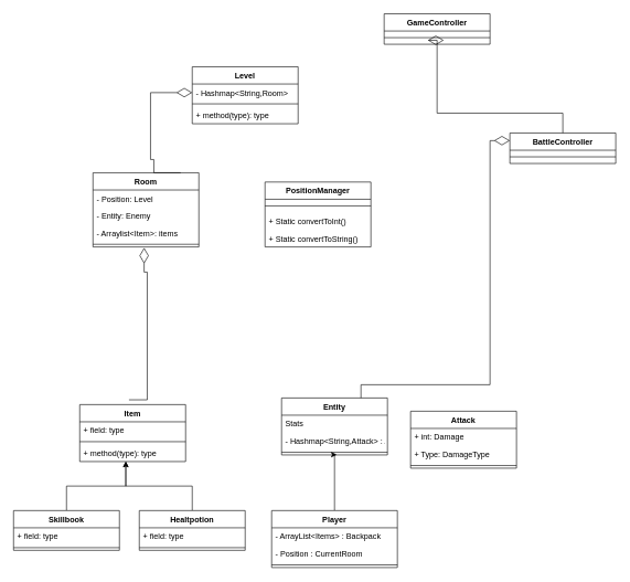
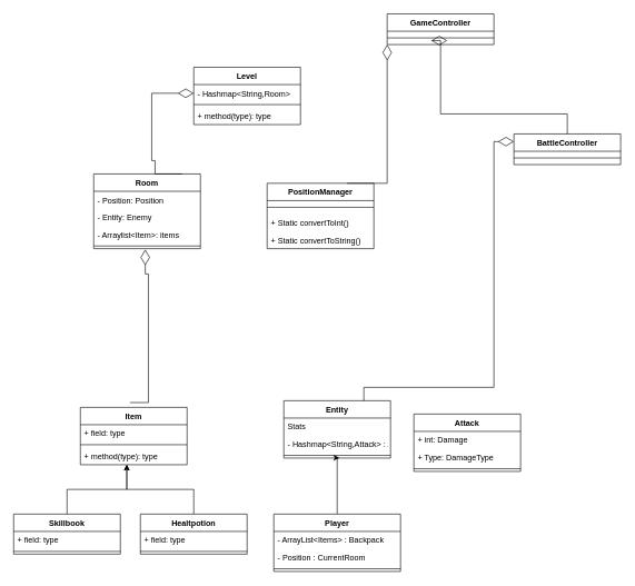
  <mxCell id="0" />
  <mxCell id="1" parent="0" />
  <mxCell id="2" value="Level" style="swimlane;fontStyle=1;align=center;verticalAlign=top;childLayout=stackLayout;horizontal=1;startSize=26;horizontalStack=0;resizeParent=1;resizeParentMax=0;resizeLast=0;collapsible=1;marginBottom=0;" vertex="1" parent="1"><mxGeometry x="290" y="100" width="160" height="86" as="geometry" /></mxCell>
  <mxCell id="3" value="- Hashmap&lt;String,Room&gt;" style="text;strokeColor=none;fillColor=none;align=left;verticalAlign=top;spacingLeft=4;spacingRight=4;overflow=hidden;rotatable=0;points=[[0,0.5],[1,0.5]];portConstraint=eastwest;" vertex="1" parent="2"><mxGeometry y="26" width="160" height="26" as="geometry" /></mxCell>
  <mxCell id="4" value="" style="line;strokeWidth=1;fillColor=none;align=left;verticalAlign=middle;spacingTop=-1;spacingLeft=3;spacingRight=3;rotatable=0;labelPosition=right;points=[];portConstraint=eastwest;" vertex="1" parent="2"><mxGeometry y="52" width="160" height="8" as="geometry" /></mxCell>
  <mxCell id="5" value="+ method(type): type" style="text;strokeColor=none;fillColor=none;align=left;verticalAlign=top;spacingLeft=4;spacingRight=4;overflow=hidden;rotatable=0;points=[[0,0.5],[1,0.5]];portConstraint=eastwest;" vertex="1" parent="2"><mxGeometry y="60" width="160" height="26" as="geometry" /></mxCell>
  <mxCell id="6" value="Room" style="swimlane;fontStyle=1;align=center;verticalAlign=top;childLayout=stackLayout;horizontal=1;startSize=26;horizontalStack=0;resizeParent=1;resizeParentMax=0;resizeLast=0;collapsible=1;marginBottom=0;" vertex="1" parent="1"><mxGeometry x="140" y="260" width="160" height="112" as="geometry" /></mxCell>
- <mxCell id="7" value="- Position: Level" style="text;strokeColor=none;fillColor=none;align=left;verticalAlign=top;spacingLeft=4;spacingRight=4;overflow=hidden;rotatable=0;points=[[0,0.5],[1,0.5]];portConstraint=eastwest;" vertex="1" parent="6"><mxGeometry y="26" width="160" height="26" as="geometry" /></mxCell>
+ <mxCell id="7" value="- Position: Position" style="text;strokeColor=none;fillColor=none;align=left;verticalAlign=top;spacingLeft=4;spacingRight=4;overflow=hidden;rotatable=0;points=[[0,0.5],[1,0.5]];portConstraint=eastwest;" vertex="1" parent="6"><mxGeometry y="26" width="160" height="26" as="geometry" /></mxCell>
  <mxCell id="8" value="- Entity: Enemy" style="text;strokeColor=none;fillColor=none;align=left;verticalAlign=top;spacingLeft=4;spacingRight=4;overflow=hidden;rotatable=0;points=[[0,0.5],[1,0.5]];portConstraint=eastwest;" vertex="1" parent="6"><mxGeometry y="52" width="160" height="26" as="geometry" /></mxCell>
  <mxCell id="9" value="- Arraylist&lt;Item&gt;: items" style="text;strokeColor=none;fillColor=none;align=left;verticalAlign=top;spacingLeft=4;spacingRight=4;overflow=hidden;rotatable=0;points=[[0,0.5],[1,0.5]];portConstraint=eastwest;" vertex="1" parent="6"><mxGeometry y="78" width="160" height="26" as="geometry" /></mxCell>
  <mxCell id="10" value="" style="line;strokeWidth=1;fillColor=none;align=left;verticalAlign=middle;spacingTop=-1;spacingLeft=3;spacingRight=3;rotatable=0;labelPosition=right;points=[];portConstraint=eastwest;" vertex="1" parent="6"><mxGeometry y="104" width="160" height="8" as="geometry" /></mxCell>
  <mxCell id="11" value="PositionManager" style="swimlane;fontStyle=1;align=center;verticalAlign=top;childLayout=stackLayout;horizontal=1;startSize=26;horizontalStack=0;resizeParent=1;resizeParentMax=0;resizeLast=0;collapsible=1;marginBottom=0;" vertex="1" parent="1"><mxGeometry x="400" y="274" width="160" height="98" as="geometry" /></mxCell>
  <mxCell id="12" value="" style="line;strokeWidth=1;fillColor=none;align=left;verticalAlign=middle;spacingTop=-1;spacingLeft=3;spacingRight=3;rotatable=0;labelPosition=right;points=[];portConstraint=eastwest;" vertex="1" parent="11"><mxGeometry y="26" width="160" height="20" as="geometry" /></mxCell>
  <mxCell id="13" value="+ Static convertToInt()" style="text;strokeColor=none;fillColor=none;align=left;verticalAlign=top;spacingLeft=4;spacingRight=4;overflow=hidden;rotatable=0;points=[[0,0.5],[1,0.5]];portConstraint=eastwest;" vertex="1" parent="11"><mxGeometry y="46" width="160" height="26" as="geometry" /></mxCell>
  <mxCell id="14" value="+ Static convertToString()" style="text;strokeColor=none;fillColor=none;align=left;verticalAlign=top;spacingLeft=4;spacingRight=4;overflow=hidden;rotatable=0;points=[[0,0.5],[1,0.5]];portConstraint=eastwest;" vertex="1" parent="11"><mxGeometry y="72" width="160" height="26" as="geometry" /></mxCell>
  <mxCell id="15" style="edgeStyle=orthogonalEdgeStyle;rounded=0;orthogonalLoop=1;jettySize=auto;html=1;entryX=0.521;entryY=0.95;entryDx=0;entryDy=0;entryPerimeter=0;" edge="1" parent="1" source="16" target="35"><mxGeometry relative="1" as="geometry"><mxPoint x="504.84" y="729.998" as="targetPoint" /><Array as="points"><mxPoint x="505" y="686" /></Array></mxGeometry></mxCell>
  <mxCell id="16" value="Player" style="swimlane;fontStyle=1;align=center;verticalAlign=top;childLayout=stackLayout;horizontal=1;startSize=26;horizontalStack=0;resizeParent=1;resizeParentMax=0;resizeLast=0;collapsible=1;marginBottom=0;" vertex="1" parent="1"><mxGeometry x="410" y="770" width="190" height="86" as="geometry" /></mxCell>
  <mxCell id="17" value="- ArrayList&lt;Items&gt; : Backpack" style="text;strokeColor=none;fillColor=none;align=left;verticalAlign=top;spacingLeft=4;spacingRight=4;overflow=hidden;rotatable=0;points=[[0,0.5],[1,0.5]];portConstraint=eastwest;" vertex="1" parent="16"><mxGeometry y="26" width="190" height="26" as="geometry" /></mxCell>
  <mxCell id="18" value="- Position : CurrentRoom" style="text;strokeColor=none;fillColor=none;align=left;verticalAlign=top;spacingLeft=4;spacingRight=4;overflow=hidden;rotatable=0;points=[[0,0.5],[1,0.5]];portConstraint=eastwest;" vertex="1" parent="16"><mxGeometry y="52" width="190" height="26" as="geometry" /></mxCell>
  <mxCell id="19" value="" style="line;strokeWidth=1;fillColor=none;align=left;verticalAlign=middle;spacingTop=-1;spacingLeft=3;spacingRight=3;rotatable=0;labelPosition=right;points=[];portConstraint=eastwest;" vertex="1" parent="16"><mxGeometry y="78" width="190" height="8" as="geometry" /></mxCell>
  <mxCell id="20" value="Item" style="swimlane;fontStyle=1;align=center;verticalAlign=top;childLayout=stackLayout;horizontal=1;startSize=26;horizontalStack=0;resizeParent=1;resizeParentMax=0;resizeLast=0;collapsible=1;marginBottom=0;" vertex="1" parent="1"><mxGeometry x="120" y="610" width="160" height="86" as="geometry" /></mxCell>
  <mxCell id="21" value="+ field: type" style="text;strokeColor=none;fillColor=none;align=left;verticalAlign=top;spacingLeft=4;spacingRight=4;overflow=hidden;rotatable=0;points=[[0,0.5],[1,0.5]];portConstraint=eastwest;" vertex="1" parent="20"><mxGeometry y="26" width="160" height="26" as="geometry" /></mxCell>
  <mxCell id="22" value="" style="line;strokeWidth=1;fillColor=none;align=left;verticalAlign=middle;spacingTop=-1;spacingLeft=3;spacingRight=3;rotatable=0;labelPosition=right;points=[];portConstraint=eastwest;" vertex="1" parent="20"><mxGeometry y="52" width="160" height="8" as="geometry" /></mxCell>
  <mxCell id="23" value="+ method(type): type" style="text;strokeColor=none;fillColor=none;align=left;verticalAlign=top;spacingLeft=4;spacingRight=4;overflow=hidden;rotatable=0;points=[[0,0.5],[1,0.5]];portConstraint=eastwest;" vertex="1" parent="20"><mxGeometry y="60" width="160" height="26" as="geometry" /></mxCell>
  <mxCell id="24" style="edgeStyle=orthogonalEdgeStyle;rounded=0;orthogonalLoop=1;jettySize=auto;html=1;entryX=0.435;entryY=1;entryDx=0;entryDy=0;entryPerimeter=0;" edge="1" parent="1" source="25" target="23"><mxGeometry relative="1" as="geometry" /></mxCell>
  <mxCell id="25" value="Healtpotion" style="swimlane;fontStyle=1;align=center;verticalAlign=top;childLayout=stackLayout;horizontal=1;startSize=26;horizontalStack=0;resizeParent=1;resizeParentMax=0;resizeLast=0;collapsible=1;marginBottom=0;" vertex="1" parent="1"><mxGeometry x="210" y="770" width="160" height="60" as="geometry" /></mxCell>
  <mxCell id="26" value="+ field: type" style="text;strokeColor=none;fillColor=none;align=left;verticalAlign=top;spacingLeft=4;spacingRight=4;overflow=hidden;rotatable=0;points=[[0,0.5],[1,0.5]];portConstraint=eastwest;" vertex="1" parent="25"><mxGeometry y="26" width="160" height="26" as="geometry" /></mxCell>
  <mxCell id="27" value="" style="line;strokeWidth=1;fillColor=none;align=left;verticalAlign=middle;spacingTop=-1;spacingLeft=3;spacingRight=3;rotatable=0;labelPosition=right;points=[];portConstraint=eastwest;" vertex="1" parent="25"><mxGeometry y="52" width="160" height="8" as="geometry" /></mxCell>
  <mxCell id="28" style="edgeStyle=orthogonalEdgeStyle;rounded=0;orthogonalLoop=1;jettySize=auto;html=1;entryX=0.435;entryY=1;entryDx=0;entryDy=0;entryPerimeter=0;" edge="1" parent="1" source="29" target="23"><mxGeometry relative="1" as="geometry" /></mxCell>
  <mxCell id="29" value="Skillbook" style="swimlane;fontStyle=1;align=center;verticalAlign=top;childLayout=stackLayout;horizontal=1;startSize=26;horizontalStack=0;resizeParent=1;resizeParentMax=0;resizeLast=0;collapsible=1;marginBottom=0;" vertex="1" parent="1"><mxGeometry x="20" y="770" width="160" height="60" as="geometry" /></mxCell>
  <mxCell id="30" value="+ field: type" style="text;strokeColor=none;fillColor=none;align=left;verticalAlign=top;spacingLeft=4;spacingRight=4;overflow=hidden;rotatable=0;points=[[0,0.5],[1,0.5]];portConstraint=eastwest;" vertex="1" parent="29"><mxGeometry y="26" width="160" height="26" as="geometry" /></mxCell>
  <mxCell id="31" value="" style="line;strokeWidth=1;fillColor=none;align=left;verticalAlign=middle;spacingTop=-1;spacingLeft=3;spacingRight=3;rotatable=0;labelPosition=right;points=[];portConstraint=eastwest;" vertex="1" parent="29"><mxGeometry y="52" width="160" height="8" as="geometry" /></mxCell>
  <mxCell id="32" value="Entity" style="swimlane;fontStyle=1;align=center;verticalAlign=top;childLayout=stackLayout;horizontal=1;startSize=26;horizontalStack=0;resizeParent=1;resizeParentMax=0;resizeLast=0;collapsible=1;marginBottom=0;" vertex="1" parent="1"><mxGeometry x="425" y="600" width="160" height="86" as="geometry" /></mxCell>
  <mxCell id="33" value="Stats" style="text;strokeColor=none;fillColor=none;align=left;verticalAlign=top;spacingLeft=4;spacingRight=4;overflow=hidden;rotatable=0;points=[[0,0.5],[1,0.5]];portConstraint=eastwest;" vertex="1" parent="32"><mxGeometry y="26" width="160" height="26" as="geometry" /></mxCell>
  <mxCell id="34" value="- Hashmap&lt;String,Attack&gt; : Attacks" style="text;strokeColor=none;fillColor=none;align=left;verticalAlign=top;spacingLeft=4;spacingRight=4;overflow=hidden;rotatable=0;points=[[0,0.5],[1,0.5]];portConstraint=eastwest;" vertex="1" parent="32"><mxGeometry y="52" width="160" height="26" as="geometry" /></mxCell>
  <mxCell id="35" value="" style="line;strokeWidth=1;fillColor=none;align=left;verticalAlign=middle;spacingTop=-1;spacingLeft=3;spacingRight=3;rotatable=0;labelPosition=right;points=[];portConstraint=eastwest;" vertex="1" parent="32"><mxGeometry y="78" width="160" height="8" as="geometry" /></mxCell>
  <mxCell id="36" style="edgeStyle=orthogonalEdgeStyle;rounded=0;orthogonalLoop=1;jettySize=auto;html=1;entryX=0.465;entryY=-0.084;entryDx=0;entryDy=0;entryPerimeter=0;endArrow=none;endFill=0;startArrow=diamondThin;startFill=0;targetPerimeterSpacing=0;sourcePerimeterSpacing=0;startSize=21;exitX=0.483;exitY=1.15;exitDx=0;exitDy=0;exitPerimeter=0;" edge="1" parent="1" source="10" target="20"><mxGeometry relative="1" as="geometry"><mxPoint x="222.08" y="395.79" as="sourcePoint" /><mxPoint x="-40" y="450.018" as="targetPoint" /><Array as="points"><mxPoint x="217" y="410" /><mxPoint x="222" y="410" /><mxPoint x="222" y="603" /></Array></mxGeometry></mxCell>
  <mxCell id="37" value="Attack" style="swimlane;fontStyle=1;align=center;verticalAlign=top;childLayout=stackLayout;horizontal=1;startSize=26;horizontalStack=0;resizeParent=1;resizeParentMax=0;resizeLast=0;collapsible=1;marginBottom=0;" vertex="1" parent="1"><mxGeometry x="620" y="620" width="160" height="86" as="geometry" /></mxCell>
  <mxCell id="38" value="+ int: Damage" style="text;strokeColor=none;fillColor=none;align=left;verticalAlign=top;spacingLeft=4;spacingRight=4;overflow=hidden;rotatable=0;points=[[0,0.5],[1,0.5]];portConstraint=eastwest;" vertex="1" parent="37"><mxGeometry y="26" width="160" height="26" as="geometry" /></mxCell>
  <mxCell id="39" value="+ Type: DamageType" style="text;strokeColor=none;fillColor=none;align=left;verticalAlign=top;spacingLeft=4;spacingRight=4;overflow=hidden;rotatable=0;points=[[0,0.5],[1,0.5]];portConstraint=eastwest;" vertex="1" parent="37"><mxGeometry y="52" width="160" height="26" as="geometry" /></mxCell>
  <mxCell id="40" value="" style="line;strokeWidth=1;fillColor=none;align=left;verticalAlign=middle;spacingTop=-1;spacingLeft=3;spacingRight=3;rotatable=0;labelPosition=right;points=[];portConstraint=eastwest;" vertex="1" parent="37"><mxGeometry y="78" width="160" height="8" as="geometry" /></mxCell>
  <mxCell id="41" style="edgeStyle=orthogonalEdgeStyle;rounded=0;orthogonalLoop=1;jettySize=auto;html=1;entryX=0.828;entryY=0;entryDx=0;entryDy=0;entryPerimeter=0;endArrow=none;endFill=0;startArrow=diamondThin;startFill=0;targetPerimeterSpacing=0;sourcePerimeterSpacing=0;startSize=21;exitX=0;exitY=0.5;exitDx=0;exitDy=0;" edge="1" parent="1" source="3" target="6"><mxGeometry relative="1" as="geometry"><mxPoint x="227.28" y="383.2" as="sourcePoint" /><mxPoint x="204.4" y="612.776" as="targetPoint" /><Array as="points"><mxPoint x="227" y="139" /><mxPoint x="227" y="240" /><mxPoint x="232" y="240" /><mxPoint x="232" y="260" /></Array></mxGeometry></mxCell>
+ <mxCell id="42" style="edgeStyle=orthogonalEdgeStyle;rounded=0;orthogonalLoop=1;jettySize=auto;html=1;entryX=0.75;entryY=0;entryDx=0;entryDy=0;startArrow=diamondThin;startFill=0;endArrow=none;endFill=0;startSize=21;sourcePerimeterSpacing=0;targetPerimeterSpacing=0;" edge="1" parent="1" source="43" target="11"><mxGeometry relative="1" as="geometry"><Array as="points"><mxPoint x="580" y="274" /></Array></mxGeometry></mxCell>
  <mxCell id="43" value="GameController" style="swimlane;fontStyle=1;align=center;verticalAlign=top;childLayout=stackLayout;horizontal=1;startSize=26;horizontalStack=0;resizeParent=1;resizeParentMax=0;resizeLast=0;collapsible=1;marginBottom=0;" vertex="1" parent="1"><mxGeometry x="580" y="20" width="160" height="46" as="geometry" /></mxCell>
  <mxCell id="44" value="" style="line;strokeWidth=1;fillColor=none;align=left;verticalAlign=middle;spacingTop=-1;spacingLeft=3;spacingRight=3;rotatable=0;labelPosition=right;points=[];portConstraint=eastwest;" vertex="1" parent="43"><mxGeometry y="26" width="160" height="20" as="geometry" /></mxCell>
  <mxCell id="45" value="BattleController" style="swimlane;fontStyle=1;align=center;verticalAlign=top;childLayout=stackLayout;horizontal=1;startSize=26;horizontalStack=0;resizeParent=1;resizeParentMax=0;resizeLast=0;collapsible=1;marginBottom=0;" vertex="1" parent="1"><mxGeometry x="770" y="200" width="160" height="46" as="geometry" /></mxCell>
  <mxCell id="46" value="" style="line;strokeWidth=1;fillColor=none;align=left;verticalAlign=middle;spacingTop=-1;spacingLeft=3;spacingRight=3;rotatable=0;labelPosition=right;points=[];portConstraint=eastwest;" vertex="1" parent="45"><mxGeometry y="26" width="160" height="20" as="geometry" /></mxCell>
  <mxCell id="47" style="edgeStyle=orthogonalEdgeStyle;rounded=0;orthogonalLoop=1;jettySize=auto;html=1;entryX=0.75;entryY=0;entryDx=0;entryDy=0;endArrow=none;endFill=0;startArrow=diamondThin;startFill=0;targetPerimeterSpacing=0;sourcePerimeterSpacing=0;startSize=21;exitX=0;exitY=0.25;exitDx=0;exitDy=0;" edge="1" parent="1" source="45" target="32"><mxGeometry relative="1" as="geometry"><mxPoint x="607.88" y="350" as="sourcePoint" /><mxPoint x="585" y="579.576" as="targetPoint" /><Array as="points"><mxPoint x="740" y="212" /><mxPoint x="740" y="580" /><mxPoint x="545" y="580" /></Array></mxGeometry></mxCell>
  <mxCell id="48" style="edgeStyle=orthogonalEdgeStyle;rounded=0;orthogonalLoop=1;jettySize=auto;html=1;entryX=0.5;entryY=0;entryDx=0;entryDy=0;endArrow=none;endFill=0;startArrow=diamondThin;startFill=0;targetPerimeterSpacing=0;sourcePerimeterSpacing=0;startSize=21;exitX=0.563;exitY=0.7;exitDx=0;exitDy=0;exitPerimeter=0;" edge="1" parent="1" source="44" target="45"><mxGeometry relative="1" as="geometry"><mxPoint x="770" y="171.5" as="sourcePoint" /><mxPoint x="555" y="630" as="targetPoint" /><Array as="points"><mxPoint x="660" y="170" /><mxPoint x="850" y="170" /></Array></mxGeometry></mxCell>
